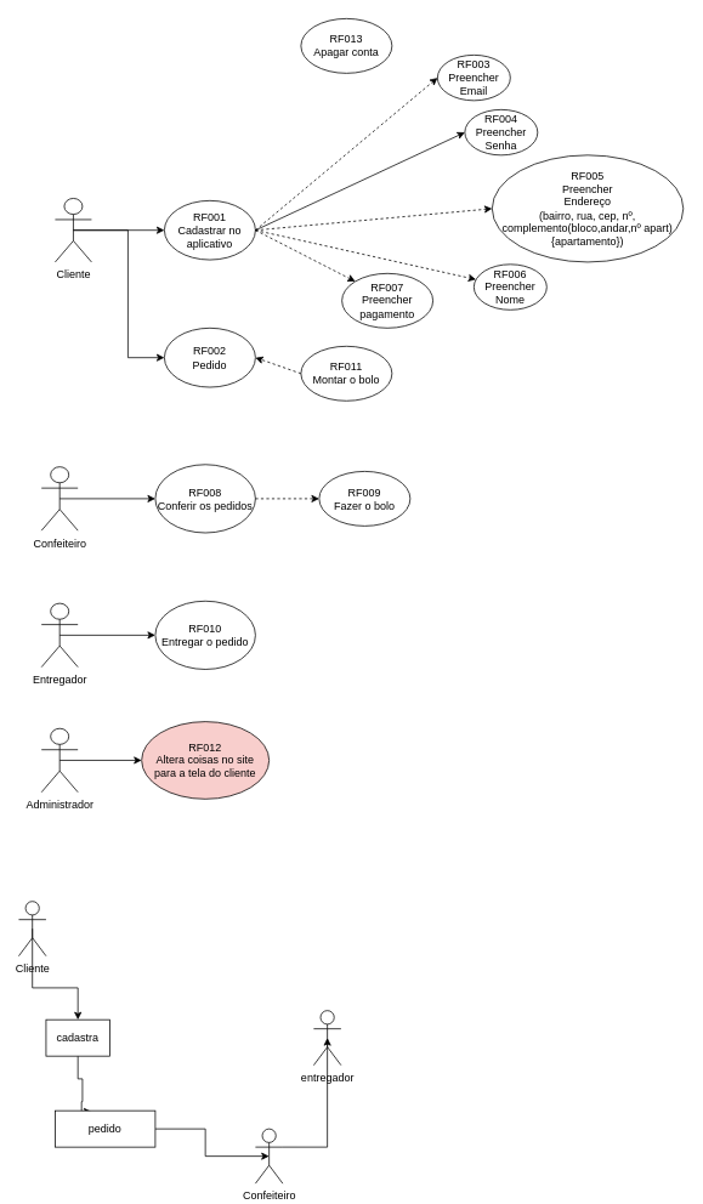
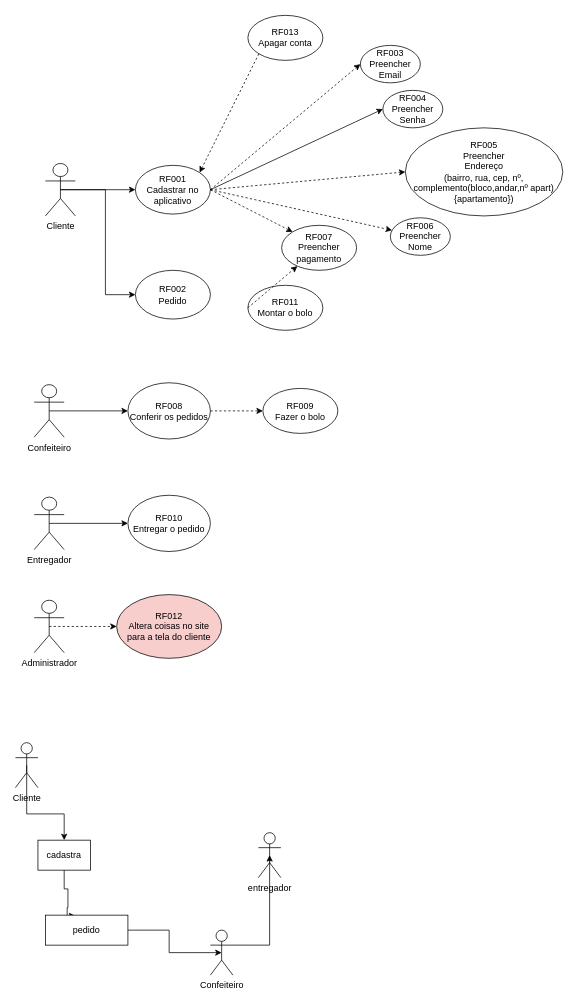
  <mxCell id="0" />
  <mxCell id="1" parent="0" />
  <mxCell id="2" style="edgeStyle=orthogonalEdgeStyle;rounded=0;orthogonalLoop=1;jettySize=auto;html=1;exitX=0.5;exitY=0.5;exitDx=0;exitDy=0;exitPerimeter=0;entryX=0;entryY=0.5;entryDx=0;entryDy=0;" parent="1" source="4" target="5" edge="1"><mxGeometry relative="1" as="geometry" /></mxCell>
  <mxCell id="3" style="edgeStyle=orthogonalEdgeStyle;rounded=0;orthogonalLoop=1;jettySize=auto;html=1;exitX=0.5;exitY=0.5;exitDx=0;exitDy=0;exitPerimeter=0;entryX=0;entryY=0.5;entryDx=0;entryDy=0;" parent="1" source="4" target="29" edge="1"><mxGeometry relative="1" as="geometry" /></mxCell>
  <mxCell id="4" value="Cliente" style="shape=umlActor;verticalLabelPosition=bottom;verticalAlign=top;html=1;outlineConnect=0;" parent="1" vertex="1"><mxGeometry x="60" y="217.5" width="40" height="70" as="geometry" /></mxCell>
  <mxCell id="5" value="RF001&lt;br&gt;Cadastrar no aplicativo" style="ellipse;whiteSpace=wrap;html=1;" parent="1" vertex="1"><mxGeometry x="180" y="220" width="100" height="65" as="geometry" /></mxCell>
  <mxCell id="6" style="edgeStyle=orthogonalEdgeStyle;rounded=0;orthogonalLoop=1;jettySize=auto;html=1;exitX=0.5;exitY=0.5;exitDx=0;exitDy=0;exitPerimeter=0;entryX=0;entryY=0.5;entryDx=0;entryDy=0;" parent="1" source="7" target="30" edge="1"><mxGeometry relative="1" as="geometry"><mxPoint x="165" y="547.5" as="targetPoint" /></mxGeometry></mxCell>
  <mxCell id="7" value="Confeiteiro" style="shape=umlActor;verticalLabelPosition=bottom;verticalAlign=top;html=1;outlineConnect=0;" parent="1" vertex="1"><mxGeometry x="45" y="512.5" width="40" height="70" as="geometry" /></mxCell>
  <mxCell id="8" style="edgeStyle=orthogonalEdgeStyle;rounded=0;orthogonalLoop=1;jettySize=auto;html=1;exitX=0.5;exitY=0.5;exitDx=0;exitDy=0;exitPerimeter=0;entryX=0.5;entryY=0;entryDx=0;entryDy=0;" parent="1" source="9" target="13" edge="1"><mxGeometry relative="1" as="geometry"><mxPoint x="70" y="1110" as="targetPoint" /></mxGeometry></mxCell>
  <mxCell id="9" value="Cliente" style="shape=umlActor;verticalLabelPosition=bottom;verticalAlign=top;html=1;outlineConnect=0;" parent="1" vertex="1"><mxGeometry x="20" y="990" width="30" height="60" as="geometry" /></mxCell>
  <mxCell id="10" style="edgeStyle=orthogonalEdgeStyle;rounded=0;orthogonalLoop=1;jettySize=auto;html=1;exitX=1;exitY=0.333;exitDx=0;exitDy=0;exitPerimeter=0;entryX=0.5;entryY=0.5;entryDx=0;entryDy=0;entryPerimeter=0;" parent="1" source="11" target="16" edge="1"><mxGeometry relative="1" as="geometry"><mxPoint x="360" y="1190" as="targetPoint" /></mxGeometry></mxCell>
  <mxCell id="11" value="Confeiteiro" style="shape=umlActor;verticalLabelPosition=bottom;verticalAlign=top;html=1;outlineConnect=0;" parent="1" vertex="1"><mxGeometry x="280" y="1240" width="30" height="60" as="geometry" /></mxCell>
  <mxCell id="12" style="edgeStyle=orthogonalEdgeStyle;rounded=0;orthogonalLoop=1;jettySize=auto;html=1;entryX=0.363;entryY=0.025;entryDx=0;entryDy=0;entryPerimeter=0;" parent="1" source="13" target="15" edge="1"><mxGeometry relative="1" as="geometry"><mxPoint x="85" y="1210" as="targetPoint" /><Array as="points"><mxPoint x="85" y="1185" /><mxPoint x="90" y="1185" /><mxPoint x="90" y="1210" /><mxPoint x="89" y="1210" /></Array></mxGeometry></mxCell>
  <mxCell id="13" value="cadastra" style="rounded=0;whiteSpace=wrap;html=1;" parent="1" vertex="1"><mxGeometry x="50" y="1120" width="70" height="40" as="geometry" /></mxCell>
  <mxCell id="14" style="edgeStyle=orthogonalEdgeStyle;rounded=0;orthogonalLoop=1;jettySize=auto;html=1;exitX=1;exitY=0.5;exitDx=0;exitDy=0;entryX=0.5;entryY=0.5;entryDx=0;entryDy=0;entryPerimeter=0;" parent="1" source="15" target="11" edge="1"><mxGeometry relative="1" as="geometry" /></mxCell>
  <mxCell id="15" value="pedido" style="rounded=0;whiteSpace=wrap;html=1;" parent="1" vertex="1"><mxGeometry x="60" y="1220" width="110" height="40" as="geometry" /></mxCell>
  <mxCell id="16" value="entregador" style="shape=umlActor;verticalLabelPosition=bottom;verticalAlign=top;html=1;outlineConnect=0;" parent="1" vertex="1"><mxGeometry x="344" y="1110" width="30" height="60" as="geometry" /></mxCell>
  <mxCell id="17" value="RF005&lt;br&gt;Preencher&lt;br&gt;Endereço&lt;br&gt;(bairro, rua, cep, nº, complemento(bloco,andar,nº apart){apartamento})" style="ellipse;whiteSpace=wrap;html=1;" parent="1" vertex="1"><mxGeometry x="540" y="170" width="210" height="117.5" as="geometry" /></mxCell>
  <mxCell id="18" value="RF006&lt;br&gt;Preencher&lt;br&gt;Nome" style="ellipse;whiteSpace=wrap;html=1;" parent="1" vertex="1"><mxGeometry x="520" y="290" width="80" height="50" as="geometry" /></mxCell>
  <mxCell id="19" value="RF004&lt;br&gt;Preencher&lt;br&gt;Senha" style="ellipse;whiteSpace=wrap;html=1;" parent="1" vertex="1"><mxGeometry x="510" y="120" width="80" height="50" as="geometry" /></mxCell>
  <mxCell id="20" value="RF003&lt;br&gt;Preencher&lt;br&gt;Email" style="ellipse;whiteSpace=wrap;html=1;" parent="1" vertex="1"><mxGeometry x="480" y="60" width="80" height="50" as="geometry" /></mxCell>
  <mxCell id="21" value="" style="endArrow=classic;html=1;rounded=0;dashed=0;entryX=0;entryY=0.5;entryDx=0;entryDy=0;exitX=1;exitY=0.5;exitDx=0;exitDy=0;" parent="1" source="5" target="19" edge="1"><mxGeometry width="50" height="50" relative="1" as="geometry"><mxPoint x="360" y="420" as="sourcePoint" /><mxPoint x="410" as="targetPoint" y="370" /></mxGeometry></mxCell>
  <mxCell id="22" value="" style="endArrow=classic;html=1;rounded=0;dashed=1;exitX=1;exitY=0.5;exitDx=0;exitDy=0;" parent="1" source="5" target="18" edge="1"><mxGeometry width="50" height="50" relative="1" as="geometry"><mxPoint x="280" y="310" as="sourcePoint" /><mxPoint x="410" y="430" as="targetPoint" /></mxGeometry></mxCell>
  <mxCell id="23" value="" style="endArrow=classic;html=1;rounded=0;dashed=1;entryX=0;entryY=0.5;entryDx=0;entryDy=0;exitX=1;exitY=0.5;exitDx=0;exitDy=0;" parent="1" source="5" target="20" edge="1"><mxGeometry width="50" height="50" relative="1" as="geometry"><mxPoint x="290" y="190" as="sourcePoint" /><mxPoint x="420" y="310" as="targetPoint" /></mxGeometry></mxCell>
  <mxCell id="24" value="" style="endArrow=classic;html=1;rounded=0;dashed=1;entryX=0;entryY=0.5;entryDx=0;entryDy=0;exitX=1;exitY=0.5;exitDx=0;exitDy=0;" parent="1" source="5" target="17" edge="1"><mxGeometry width="50" height="50" relative="1" as="geometry"><mxPoint x="290" y="100" as="sourcePoint" /><mxPoint x="420" y="220" as="targetPoint" /></mxGeometry></mxCell>
  <mxCell id="25" value="RF007&lt;br&gt;Preencher&lt;br&gt;pagamento" style="ellipse;whiteSpace=wrap;html=1;" parent="1" vertex="1"><mxGeometry x="375" y="300" width="100" height="60" as="geometry" /></mxCell>
  <mxCell id="26" value="" style="endArrow=classic;html=1;rounded=0;dashed=1;exitX=1;exitY=0.5;exitDx=0;exitDy=0;entryX=0;entryY=0;entryDx=0;entryDy=0;" parent="1" source="5" target="25" edge="1"><mxGeometry width="50" height="50" relative="1" as="geometry"><mxPoint x="274.52" y="280" as="sourcePoint" /><mxPoint x="454.999" y="383.131" as="targetPoint" /></mxGeometry></mxCell>
  <mxCell id="27" style="edgeStyle=orthogonalEdgeStyle;rounded=0;orthogonalLoop=1;jettySize=auto;html=1;exitX=0.5;exitY=0.5;exitDx=0;exitDy=0;exitPerimeter=0;entryX=0;entryY=0.5;entryDx=0;entryDy=0;" parent="1" source="28" target="32" edge="1"><mxGeometry relative="1" as="geometry" /></mxCell>
  <mxCell id="28" value="Entregador" style="shape=umlActor;verticalLabelPosition=bottom;verticalAlign=top;html=1;outlineConnect=0;" parent="1" vertex="1"><mxGeometry x="45" y="662.5" width="40" height="70" as="geometry" /></mxCell>
  <mxCell id="29" value="RF002&lt;br&gt;Pedido" style="ellipse;whiteSpace=wrap;html=1;" parent="1" vertex="1"><mxGeometry x="180" y="360" width="100" height="65" as="geometry" /></mxCell>
  <mxCell id="30" value="RF008&lt;br&gt;Conferir os pedidos" style="ellipse;whiteSpace=wrap;html=1;" parent="1" vertex="1"><mxGeometry x="170" y="510" width="110" height="75" as="geometry" /></mxCell>
  <mxCell id="31" value="RF009&lt;br&gt;Fazer o bolo" style="ellipse;whiteSpace=wrap;html=1;" parent="1" vertex="1"><mxGeometry x="350" y="517.5" width="100" height="60" as="geometry" /></mxCell>
  <mxCell id="32" value="RF010&lt;br&gt;Entregar o pedido" style="ellipse;whiteSpace=wrap;html=1;" parent="1" vertex="1"><mxGeometry x="170" y="660" width="110" height="75" as="geometry" /></mxCell>
  <mxCell id="33" value="" style="endArrow=classic;html=1;rounded=0;dashed=1;exitX=1;exitY=0.5;exitDx=0;exitDy=0;entryX=0;entryY=0.5;entryDx=0;entryDy=0;" parent="1" source="30" target="31" edge="1"><mxGeometry width="50" height="50" relative="1" as="geometry"><mxPoint x="230" y="620" as="sourcePoint" /><mxPoint x="414.645" y="726.287" as="targetPoint" /></mxGeometry></mxCell>
  <mxCell id="34" value="RF011&lt;br&gt;Montar o bolo" style="ellipse;whiteSpace=wrap;html=1;" parent="1" vertex="1"><mxGeometry x="330" y="380" width="100" height="60" as="geometry" /></mxCell>
- <mxCell id="35" value="" style="endArrow=classic;html=1;rounded=0;dashed=1;exitX=0;exitY=0.5;exitDx=0;exitDy=0;entryX=1;entryY=0.5;entryDx=0;entryDy=0;" parent="1" source="34" target="29" edge="1"><mxGeometry width="50" height="50" relative="1" as="geometry"><mxPoint x="230" y="318.71" as="sourcePoint" /><mxPoint x="414.645" y="424.997" as="targetPoint" /></mxGeometry></mxCell>
- <mxCell id="36" style="edgeStyle=orthogonalEdgeStyle;rounded=0;orthogonalLoop=1;jettySize=auto;html=1;exitX=0.5;exitY=0.5;exitDx=0;exitDy=0;exitPerimeter=0;" edge="1" parent="1" source="37" target="38"><mxGeometry relative="1" as="geometry" /></mxCell>
+ <mxCell id="35" value="" style="endArrow=classic;html=1;rounded=0;dashed=1;exitX=0;exitY=0.5;exitDx=0;exitDy=0;" parent="1" source="34" target="25" edge="1"><mxGeometry width="50" height="50" relative="1" as="geometry"><mxPoint x="230" y="318.71" as="sourcePoint" /><mxPoint x="414.645" y="424.997" as="targetPoint" /></mxGeometry></mxCell>
+ <mxCell id="36" style="edgeStyle=orthogonalEdgeStyle;rounded=0;orthogonalLoop=1;jettySize=auto;html=1;exitX=0.5;exitY=0.5;exitDx=0;exitDy=0;exitPerimeter=0;dashed=1;" edge="1" parent="1" source="37" target="38"><mxGeometry relative="1" as="geometry" /></mxCell>
  <mxCell id="37" value="Administrador" style="shape=umlActor;verticalLabelPosition=bottom;verticalAlign=top;html=1;outlineConnect=0;" vertex="1" parent="1"><mxGeometry x="45" y="800" width="40" height="70" as="geometry" /></mxCell>
  <mxCell id="38" value="RF012&lt;br&gt;Altera coisas no site&lt;br&gt;para a tela do cliente" style="ellipse;whiteSpace=wrap;html=1;fillColor=#f8cecc;" vertex="1" parent="1"><mxGeometry x="155" y="792.5" width="140" height="85" as="geometry" /></mxCell>
  <mxCell id="39" value="RF013&lt;br&gt;Apagar conta" style="ellipse;whiteSpace=wrap;html=1;" vertex="1" parent="1"><mxGeometry x="330" y="20" width="100" height="60" as="geometry" /></mxCell>
+ <mxCell id="40" value="" style="endArrow=classic;html=1;rounded=0;exitX=0;exitY=1;exitDx=0;exitDy=0;entryX=1;entryY=0;entryDx=0;entryDy=0;dashed=1;" edge="1" parent="1" source="39" target="5"><mxGeometry width="50" height="50" relative="1" as="geometry"><mxPoint x="340" y="310" as="sourcePoint" /><mxPoint x="150" y="150" as="targetPoint" /><Array as="points" /></mxGeometry></mxCell>
